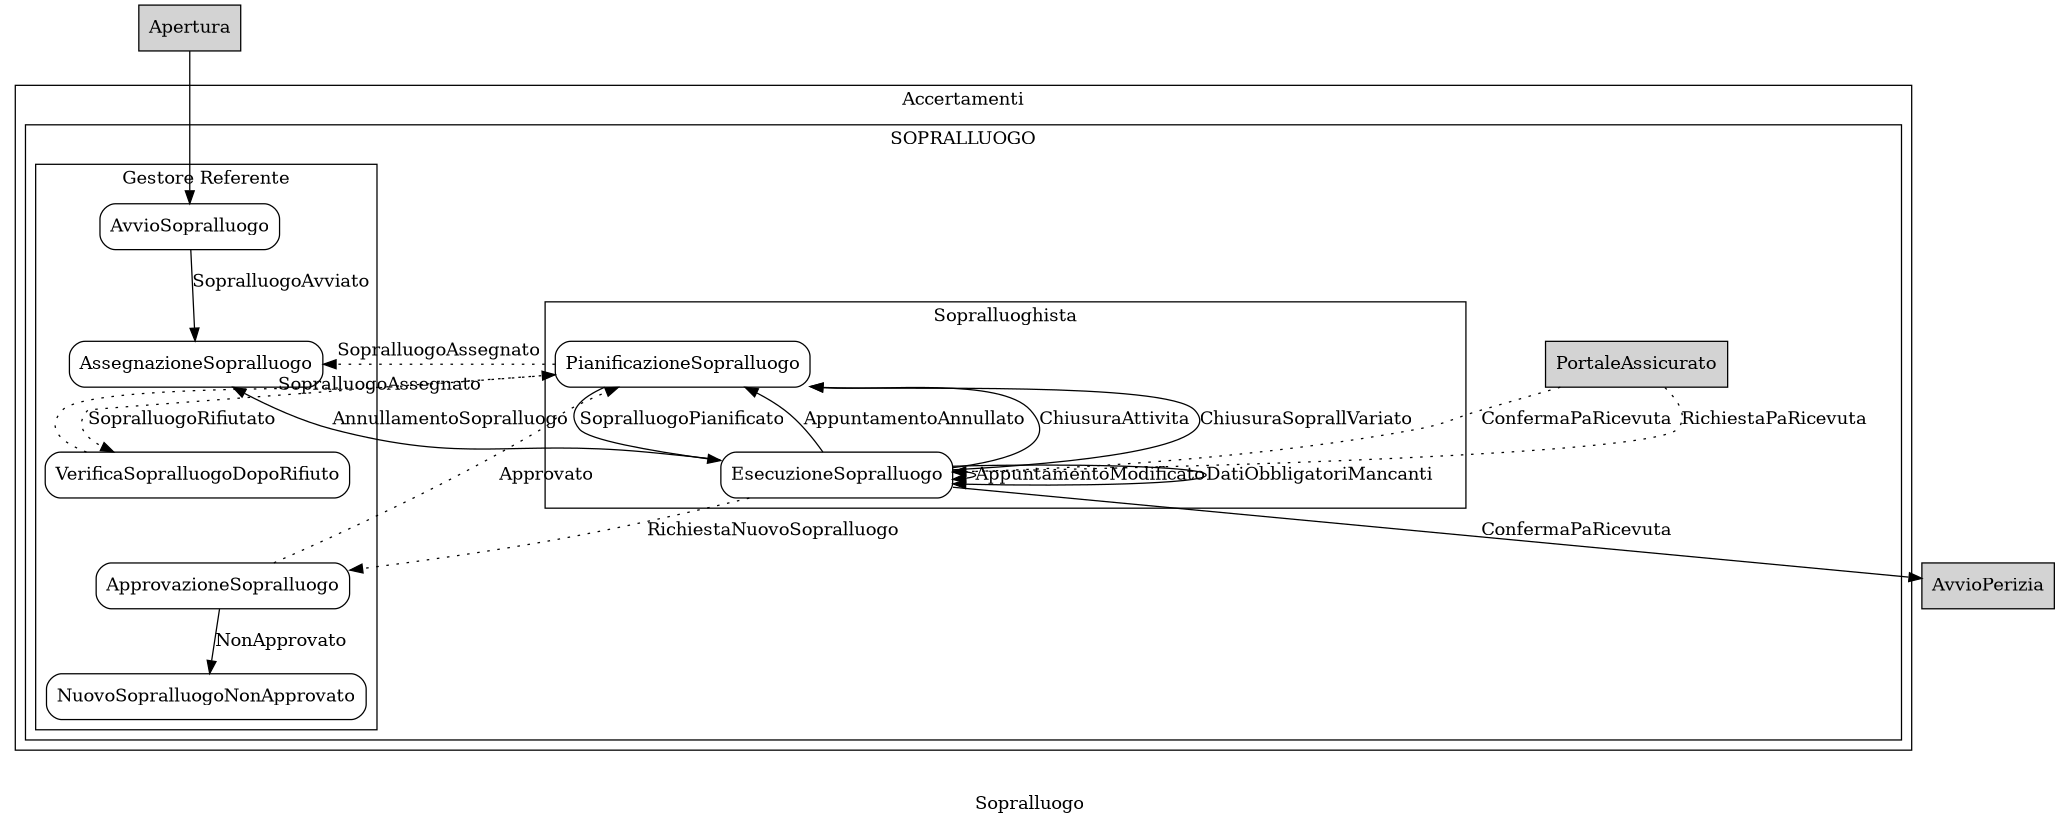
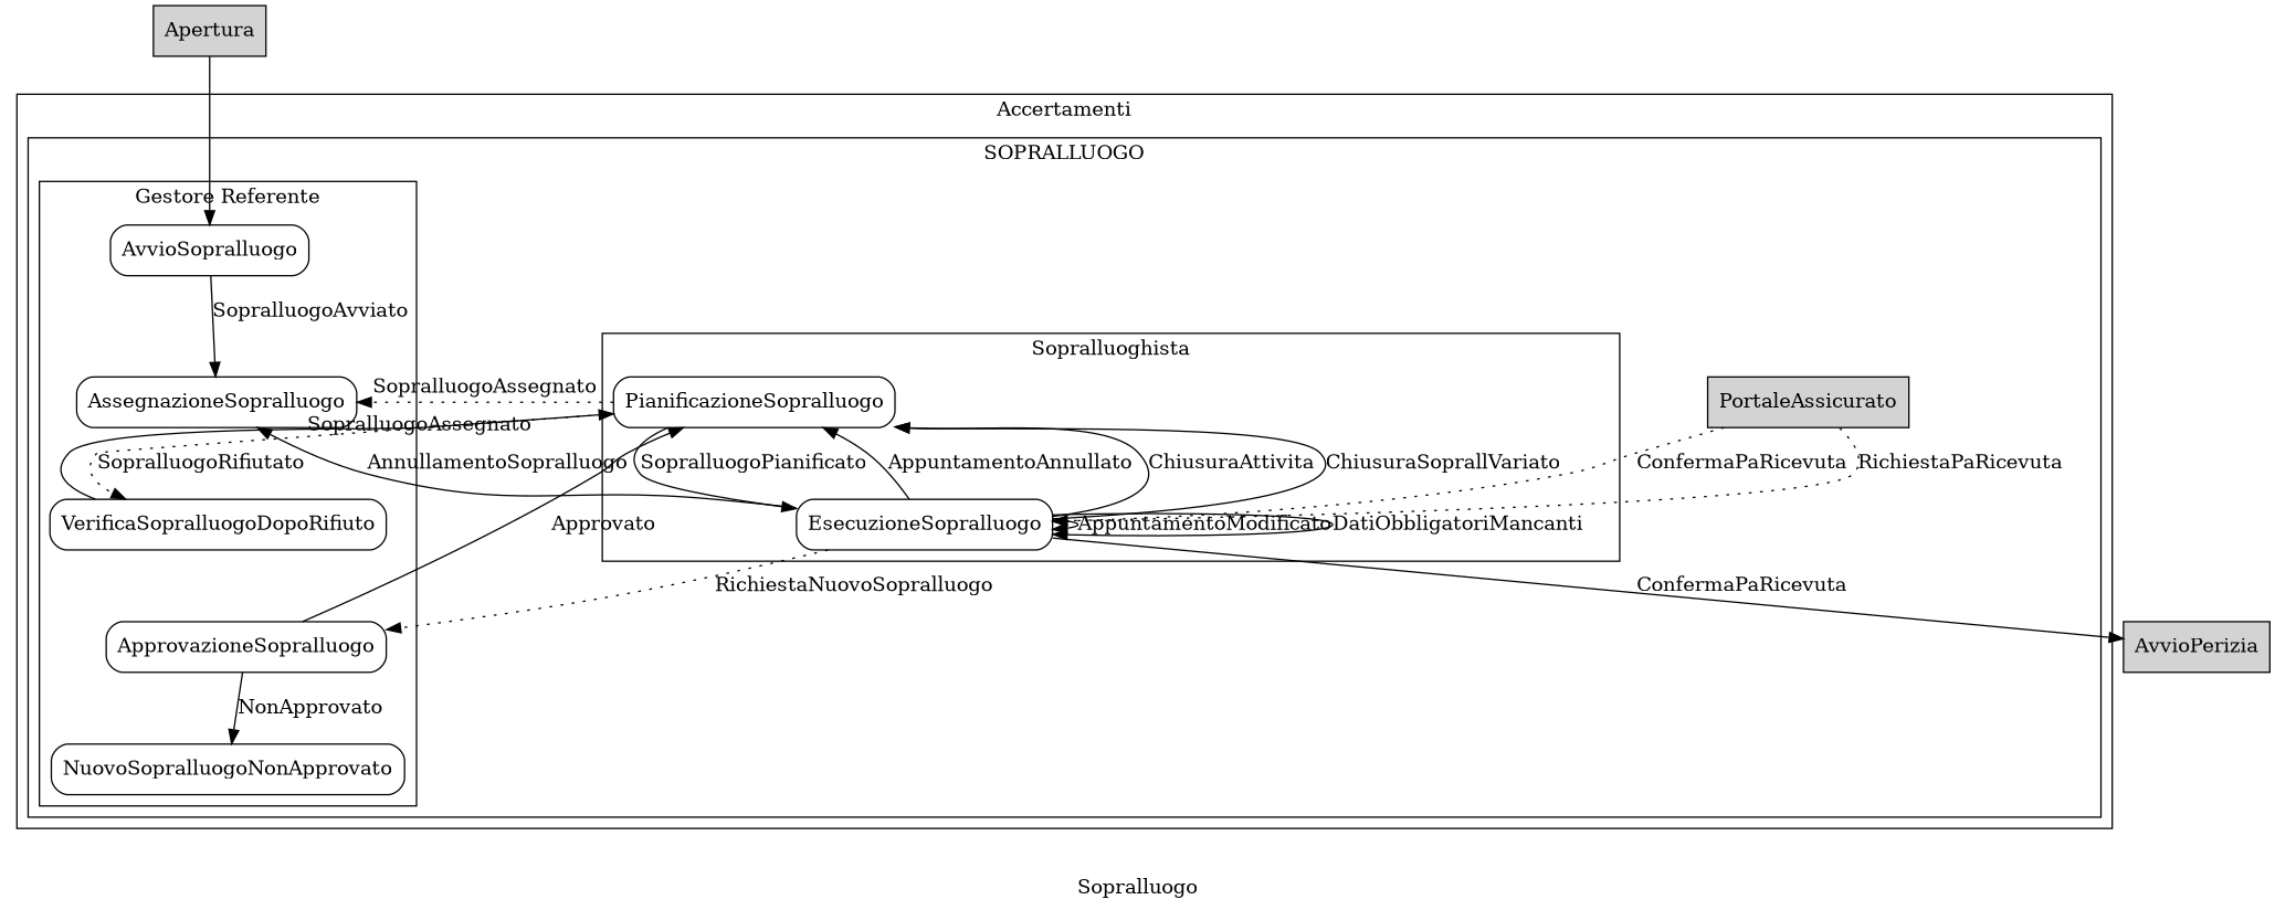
  digraph {
    label=Sopralluogo
    rankdir=TB
    node [rank=max shape=box style=rounded]
    AvvioSopralluogo
    AssegnazioneSopralluogo
    VerificaSopralluogoDopoRifiuto
    PianificazioneSopralluogo
    ApprovazioneSopralluogo
    NuovoSopralluogoNonApprovato
    EsecuzioneSopralluogo
    AvvioPerizia [style=filled]
    Apertura [style=filled rank=""]
    PortaleAssicurato [shape=rect style=filled rank=""]
    subgraph sub_1 {
      AvvioSopralluogo
      AssegnazioneSopralluogo
      VerificaSopralluogoDopoRifiuto
      PianificazioneSopralluogo
      ApprovazioneSopralluogo
      NuovoSopralluogoNonApprovato
      EsecuzioneSopralluogo
      AvvioPerizia
    }
    subgraph sub_2 {
      color=green
      label=Opening
      rank=min
      Apertura
    }
    subgraph cluster_3 {
      label=Accertamenti
      subgraph cluster_4 {
        label=SOPRALLUOGO
        PortaleAssicurato
        subgraph cluster_5 {
          label="Gestore Referente"
          rank=max
          AvvioSopralluogo
          AssegnazioneSopralluogo
          VerificaSopralluogoDopoRifiuto
          ApprovazioneSopralluogo
          NuovoSopralluogoNonApprovato
        }
        subgraph cluster_6 {
          label=Sopralluoghista
          rank=max
          PianificazioneSopralluogo
          EsecuzioneSopralluogo
        }
      }
    }
    subgraph sub_7 {
      label=PERIZIA
      rank=max
      AvvioPerizia
    }
    AvvioSopralluogo -> AssegnazioneSopralluogo [label=SopralluogoAvviato]
    AssegnazioneSopralluogo -> VerificaSopralluogoDopoRifiuto [dir=none style=invisible]
-   VerificaSopralluogoDopoRifiuto -> PianificazioneSopralluogo [style=dotted xlabel=SopralluogoAssegnato]
+   VerificaSopralluogoDopoRifiuto -> PianificazioneSopralluogo [style=solid xlabel=SopralluogoAssegnato]
    VerificaSopralluogoDopoRifiuto -> ApprovazioneSopralluogo [dir=none style=invisible]
    PianificazioneSopralluogo -> AssegnazioneSopralluogo [label=SopralluogoAssegnato style=dotted]
    PianificazioneSopralluogo -> VerificaSopralluogoDopoRifiuto [label=SopralluogoRifiutato style=dotted]
    PianificazioneSopralluogo -> EsecuzioneSopralluogo [label=SopralluogoPianificato]
-   ApprovazioneSopralluogo -> PianificazioneSopralluogo [label=Approvato style=dotted]
+   ApprovazioneSopralluogo -> PianificazioneSopralluogo [label=Approvato style=solid]
    ApprovazioneSopralluogo -> NuovoSopralluogoNonApprovato [label=NonApprovato]
    EsecuzioneSopralluogo -> AssegnazioneSopralluogo [label=AnnullamentoSopralluogo]
    EsecuzioneSopralluogo -> PianificazioneSopralluogo [label=AppuntamentoAnnullato]
    EsecuzioneSopralluogo -> PianificazioneSopralluogo [label=ChiusuraAttivita]
    EsecuzioneSopralluogo -> PianificazioneSopralluogo [label=ChiusuraSoprallVariato]
    EsecuzioneSopralluogo -> ApprovazioneSopralluogo [label=RichiestaNuovoSopralluogo style=dotted]
    EsecuzioneSopralluogo -> EsecuzioneSopralluogo [label=AppuntamentoModificato]
    EsecuzioneSopralluogo -> EsecuzioneSopralluogo [label=DatiObbligatoriMancanti]
    EsecuzioneSopralluogo -> AvvioPerizia [label=ConfermaPaRicevuta]
    Apertura -> AvvioSopralluogo
    PortaleAssicurato -> EsecuzioneSopralluogo [label=RichiestaPaRicevuta style=dotted]
    PortaleAssicurato -> EsecuzioneSopralluogo [label=ConfermaPaRicevuta style=dotted]
  }
